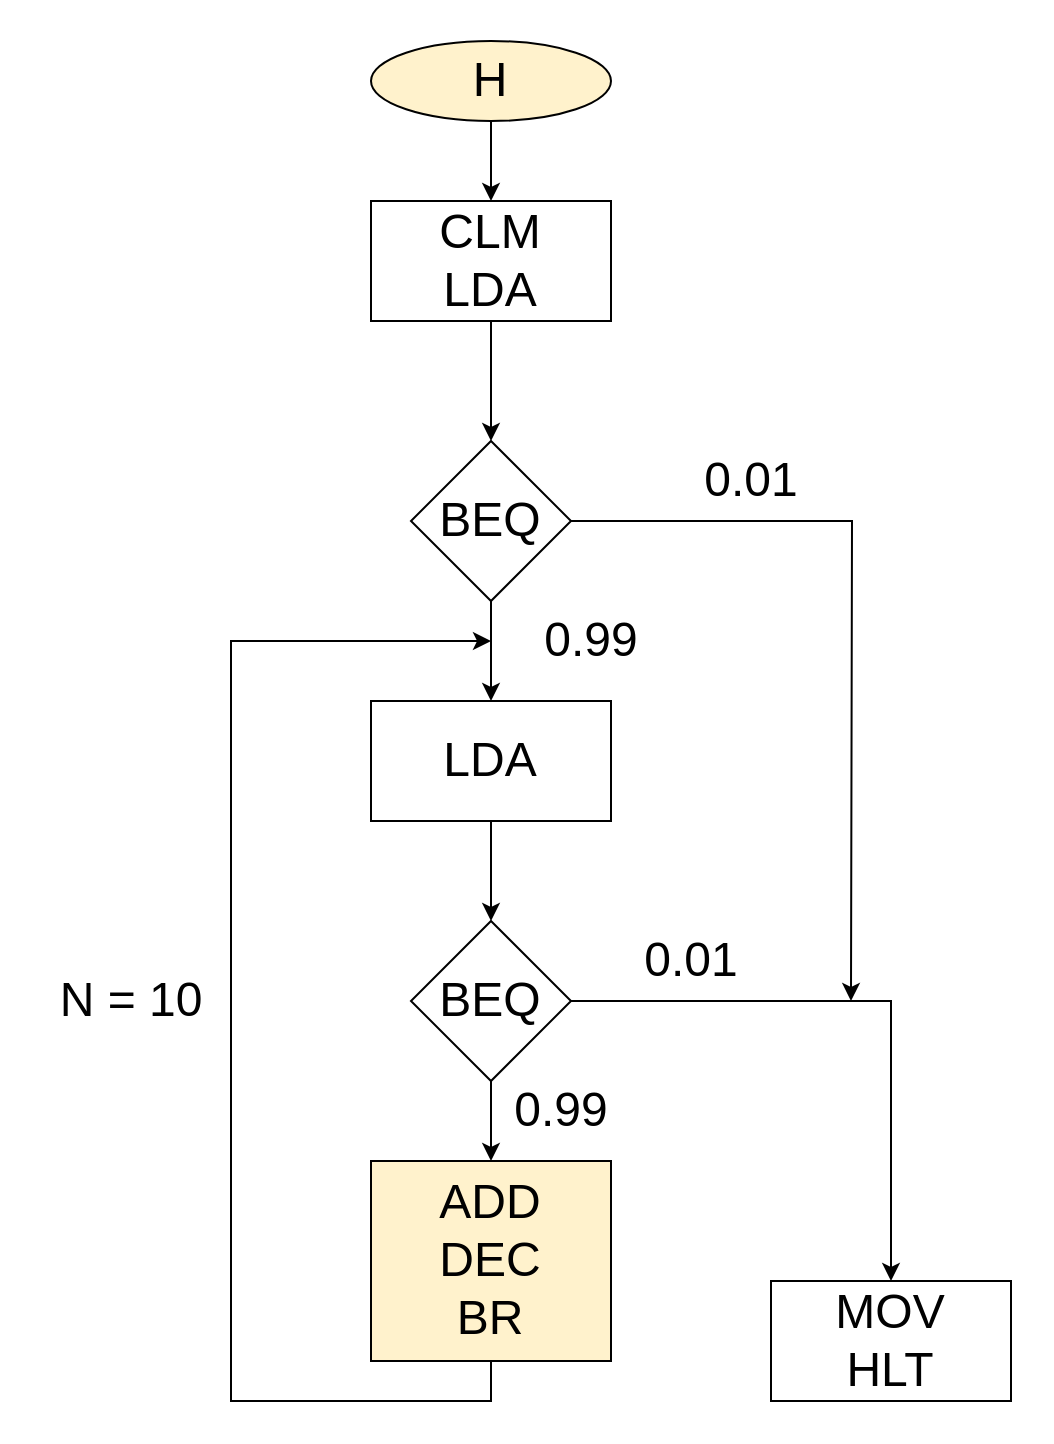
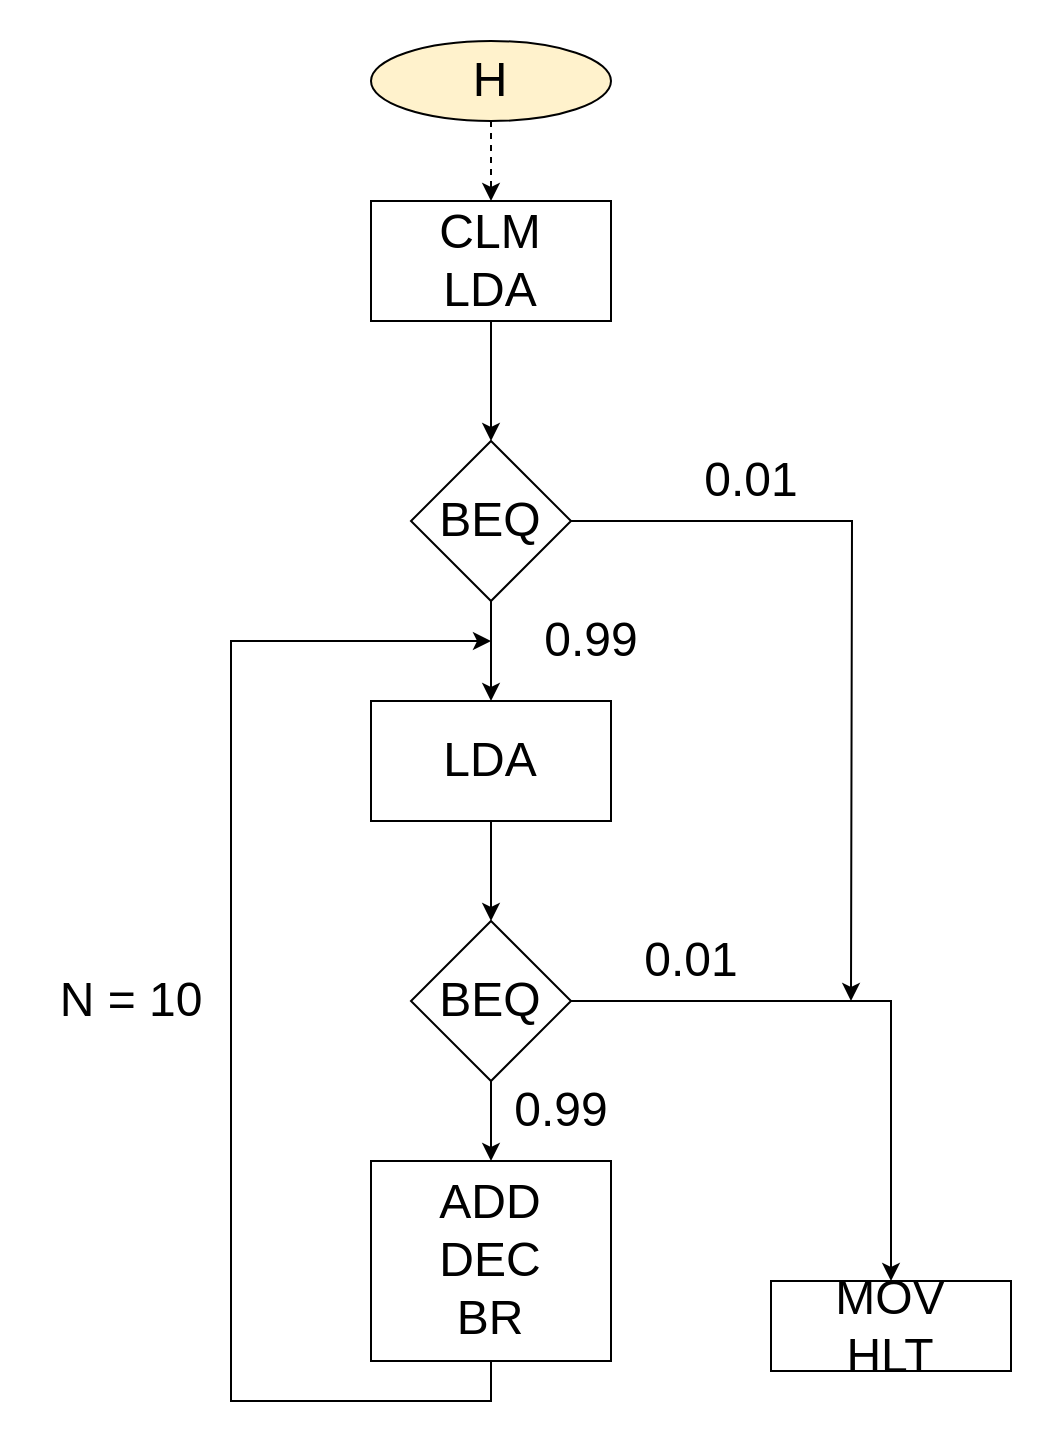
  <mxCell id="0" />
  <mxCell id="1" parent="0" />
- <mxCell id="2" style="edgeStyle=orthogonalEdgeStyle;rounded=0;orthogonalLoop=1;jettySize=auto;html=1;exitX=0.5;exitY=1;exitDx=0;exitDy=0;entryX=0.5;entryY=0;entryDx=0;entryDy=0;fontSize=24;" edge="1" parent="1" source="3" target="5"><mxGeometry relative="1" as="geometry" /></mxCell>
+ <mxCell id="2" style="edgeStyle=orthogonalEdgeStyle;rounded=0;orthogonalLoop=1;jettySize=auto;html=1;exitX=0.5;exitY=1;exitDx=0;exitDy=0;entryX=0.5;entryY=0;entryDx=0;entryDy=0;fontSize=24;dashed=1;" edge="1" parent="1" source="3" target="5"><mxGeometry relative="1" as="geometry" /></mxCell>
  <mxCell id="3" value="&lt;font style=&quot;font-size: 24px;&quot;&gt;Н&lt;/font&gt;" style="ellipse;whiteSpace=wrap;html=1;fillColor=#fff2cc;" vertex="1" parent="1"><mxGeometry x="185" y="20" width="120" height="40" as="geometry" /></mxCell>
  <mxCell id="4" style="edgeStyle=orthogonalEdgeStyle;rounded=0;orthogonalLoop=1;jettySize=auto;html=1;exitX=0.5;exitY=1;exitDx=0;exitDy=0;entryX=0.5;entryY=0;entryDx=0;entryDy=0;fontSize=24;" edge="1" parent="1" source="5" target="8"><mxGeometry relative="1" as="geometry" /></mxCell>
  <mxCell id="5" value="CLM&lt;br&gt;LDA" style="rounded=0;whiteSpace=wrap;html=1;fontSize=24;" vertex="1" parent="1"><mxGeometry x="185" y="100" width="120" height="60" as="geometry" /></mxCell>
  <mxCell id="6" style="edgeStyle=orthogonalEdgeStyle;rounded=0;orthogonalLoop=1;jettySize=auto;html=1;exitX=0.5;exitY=1;exitDx=0;exitDy=0;entryX=0.5;entryY=0;entryDx=0;entryDy=0;fontSize=24;" edge="1" parent="1" source="8" target="10"><mxGeometry relative="1" as="geometry" /></mxCell>
  <mxCell id="7" style="edgeStyle=orthogonalEdgeStyle;rounded=0;orthogonalLoop=1;jettySize=auto;html=1;exitX=1;exitY=0.5;exitDx=0;exitDy=0;fontSize=24;" edge="1" parent="1" source="8"><mxGeometry relative="1" as="geometry"><mxPoint x="425" y="500" as="targetPoint" /></mxGeometry></mxCell>
  <mxCell id="8" value="BEQ" style="rhombus;whiteSpace=wrap;html=1;fontSize=24;" vertex="1" parent="1"><mxGeometry x="205" y="220" width="80" height="80" as="geometry" /></mxCell>
  <mxCell id="9" style="edgeStyle=orthogonalEdgeStyle;rounded=0;orthogonalLoop=1;jettySize=auto;html=1;exitX=0.5;exitY=1;exitDx=0;exitDy=0;entryX=0.5;entryY=0;entryDx=0;entryDy=0;fontSize=24;" edge="1" parent="1" source="10" target="13"><mxGeometry relative="1" as="geometry" /></mxCell>
  <mxCell id="10" value="LDA" style="rounded=0;whiteSpace=wrap;html=1;fontSize=24;" vertex="1" parent="1"><mxGeometry x="185" y="350" width="120" height="60" as="geometry" /></mxCell>
  <mxCell id="11" style="edgeStyle=orthogonalEdgeStyle;rounded=0;orthogonalLoop=1;jettySize=auto;html=1;exitX=0.5;exitY=1;exitDx=0;exitDy=0;entryX=0.5;entryY=0;entryDx=0;entryDy=0;fontSize=24;" edge="1" parent="1" source="13" target="15"><mxGeometry relative="1" as="geometry" /></mxCell>
  <mxCell id="12" style="edgeStyle=orthogonalEdgeStyle;rounded=0;orthogonalLoop=1;jettySize=auto;html=1;exitX=1;exitY=0.5;exitDx=0;exitDy=0;entryX=0.5;entryY=0;entryDx=0;entryDy=0;fontSize=24;" edge="1" parent="1" source="13" target="16"><mxGeometry relative="1" as="geometry" /></mxCell>
  <mxCell id="13" value="BEQ" style="rhombus;whiteSpace=wrap;html=1;fontSize=24;" vertex="1" parent="1"><mxGeometry x="205" y="460" width="80" height="80" as="geometry" /></mxCell>
  <mxCell id="14" style="edgeStyle=orthogonalEdgeStyle;rounded=0;orthogonalLoop=1;jettySize=auto;html=1;exitX=0.5;exitY=1;exitDx=0;exitDy=0;fontSize=24;" edge="1" parent="1" source="15"><mxGeometry relative="1" as="geometry"><mxPoint x="245" y="320" as="targetPoint" /><Array as="points"><mxPoint x="245" y="700" /><mxPoint x="115" y="700" /><mxPoint x="115" y="320" /><mxPoint x="245" y="320" /></Array></mxGeometry></mxCell>
- <mxCell id="15" value="ADD&lt;br&gt;DEC&lt;br&gt;BR" style="rounded=0;whiteSpace=wrap;html=1;fontSize=24;fillColor=#fff2cc;" vertex="1" parent="1"><mxGeometry x="185" y="580" width="120" height="100" as="geometry" /></mxCell>
- <mxCell id="16" value="MOV&lt;br&gt;HLT" style="rounded=0;whiteSpace=wrap;html=1;fontSize=24;" vertex="1" parent="1"><mxGeometry x="385" y="640" width="120" height="60" as="geometry" /></mxCell>
+ <mxCell id="15" value="ADD&lt;br&gt;DEC&lt;br&gt;BR" style="rounded=0;whiteSpace=wrap;html=1;fontSize=24;" vertex="1" parent="1"><mxGeometry x="185" y="580" width="120" height="100" as="geometry" /></mxCell>
+ <mxCell id="16" value="MOV&lt;br&gt;HLT" style="rounded=0;whiteSpace=wrap;html=1;fontSize=24;" vertex="1" parent="1"><mxGeometry x="385" y="640" width="120" height="45" as="geometry" /></mxCell>
  <mxCell id="17" value="0.01" style="text;html=1;align=center;verticalAlign=middle;resizable=0;points=[];autosize=1;strokeColor=none;fillColor=none;fontSize=24;" vertex="1" parent="1"><mxGeometry x="345" y="225" width="60" height="30" as="geometry" /></mxCell>
  <mxCell id="18" value="0.99" style="text;html=1;align=center;verticalAlign=middle;resizable=0;points=[];autosize=1;strokeColor=none;fillColor=none;fontSize=24;" vertex="1" parent="1"><mxGeometry x="265" y="305" width="60" height="30" as="geometry" /></mxCell>
  <mxCell id="19" value="0.01" style="text;html=1;align=center;verticalAlign=middle;resizable=0;points=[];autosize=1;strokeColor=none;fillColor=none;fontSize=24;" vertex="1" parent="1"><mxGeometry x="315" y="465" width="60" height="30" as="geometry" /></mxCell>
  <mxCell id="20" value="0.99" style="text;html=1;align=center;verticalAlign=middle;resizable=0;points=[];autosize=1;strokeColor=none;fillColor=none;fontSize=24;" vertex="1" parent="1"><mxGeometry x="250" y="540" width="60" height="30" as="geometry" /></mxCell>
  <mxCell id="21" value="N = 10" style="text;html=1;align=center;verticalAlign=middle;resizable=0;points=[];autosize=1;strokeColor=none;fillColor=none;fontSize=24;" vertex="1" parent="1"><mxGeometry x="20" y="485" width="90" height="30" as="geometry" /></mxCell>
